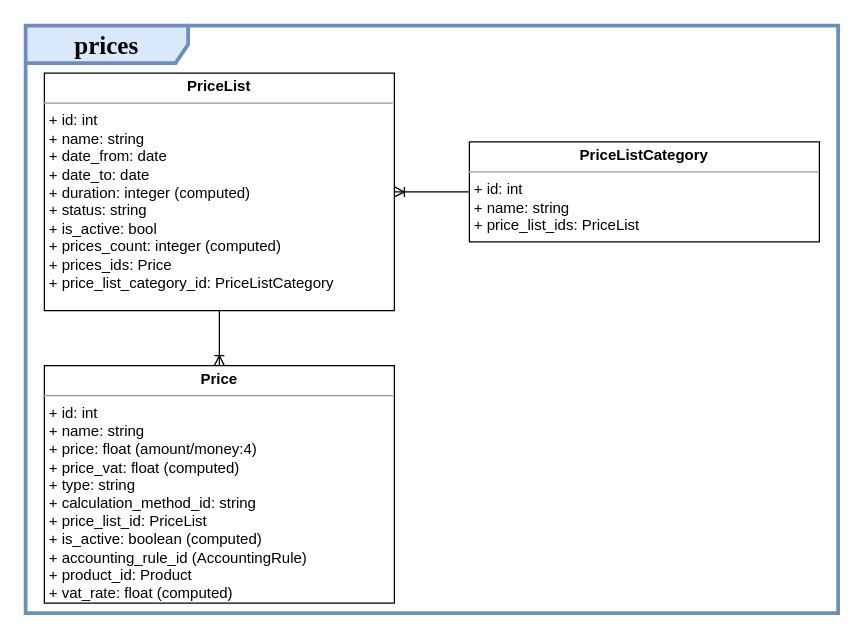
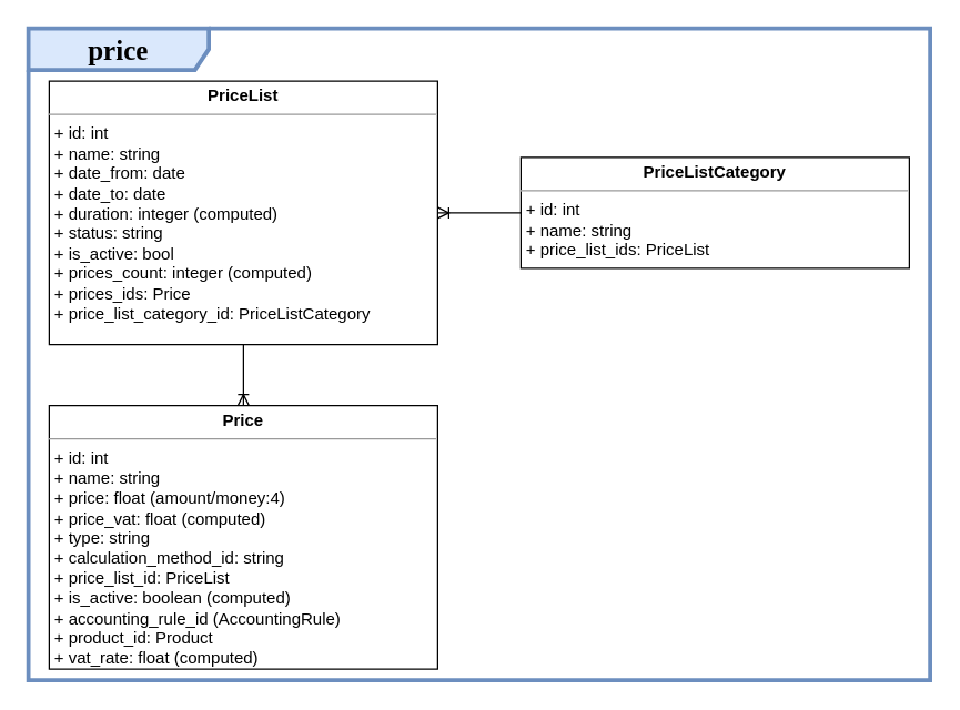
  <mxCell id="0" />
  <mxCell id="1" parent="0" />
- <mxCell id="2" value="&lt;font style=&quot;font-size: 20px;&quot;&gt;&lt;b&gt;prices&lt;/b&gt;&lt;/font&gt;" style="shape=umlFrame;whiteSpace=wrap;html=1;rounded=0;shadow=0;comic=0;labelBackgroundColor=none;strokeWidth=3;fontFamily=Verdana;fontSize=10;align=center;width=130;height=30;fillColor=#dae8fc;strokeColor=#6C8EBF;" parent="1" vertex="1"><mxGeometry x="20" y="20" width="650" height="470" as="geometry" /></mxCell>
+ <mxCell id="2" value="&lt;font style=&quot;font-size: 20px;&quot;&gt;&lt;b&gt;price&lt;/b&gt;&lt;/font&gt;" style="shape=umlFrame;whiteSpace=wrap;html=1;rounded=0;shadow=0;comic=0;labelBackgroundColor=none;strokeWidth=3;fontFamily=Verdana;fontSize=10;align=center;width=130;height=30;fillColor=#dae8fc;strokeColor=#6C8EBF;" parent="1" vertex="1"><mxGeometry x="20" y="20" width="650" height="470" as="geometry" /></mxCell>
  <mxCell id="3" value="&lt;p style=&quot;margin: 0px ; margin-top: 4px ; text-align: center&quot;&gt;&lt;b&gt;Price&lt;/b&gt;&lt;/p&gt;&lt;hr size=&quot;1&quot;&gt;&lt;p style=&quot;margin: 0px ; margin-left: 4px&quot;&gt;+ id: int&lt;/p&gt;&lt;p style=&quot;margin: 0px ; margin-left: 4px&quot;&gt;+ name: string&lt;/p&gt;&lt;p style=&quot;margin: 0px ; margin-left: 4px&quot;&gt;+ price: float (amount/money:4)&lt;/p&gt;&lt;p style=&quot;margin: 0px ; margin-left: 4px&quot;&gt;+ price_vat: float (computed)&lt;/p&gt;&lt;p style=&quot;margin: 0px ; margin-left: 4px&quot;&gt;+ type: string&lt;/p&gt;&lt;p style=&quot;margin: 0px ; margin-left: 4px&quot;&gt;+ calculation_method_id: string&lt;/p&gt;&lt;p style=&quot;margin: 0px ; margin-left: 4px&quot;&gt;+ price_list_id: PriceList&lt;/p&gt;&lt;p style=&quot;margin: 0px ; margin-left: 4px&quot;&gt;+ is_active: boolean (computed)&lt;/p&gt;&lt;p style=&quot;margin: 0px ; margin-left: 4px&quot;&gt;+ accounting_rule_id (AccountingRule)&lt;/p&gt;&lt;p style=&quot;margin: 0px ; margin-left: 4px&quot;&gt;+ product_id: Product&lt;/p&gt;&lt;p style=&quot;margin: 0px ; margin-left: 4px&quot;&gt;+ vat_rate: float (computed)&lt;/p&gt;&lt;p style=&quot;margin: 0px ; margin-left: 4px&quot;&gt;&lt;br&gt;&lt;/p&gt;&lt;p style=&quot;margin: 0px ; margin-left: 4px&quot;&gt;&lt;br&gt;&lt;/p&gt;&lt;p style=&quot;margin: 0px ; margin-left: 4px&quot;&gt;&lt;br&gt;&lt;/p&gt;&lt;p style=&quot;margin: 0px ; margin-left: 4px&quot;&gt;&lt;br&gt;&lt;/p&gt;&lt;p style=&quot;margin: 0px 0px 0px 4px;&quot;&gt;&lt;br&gt;&lt;/p&gt;&lt;p style=&quot;margin: 0px 0px 0px 4px;&quot;&gt;&lt;br&gt;&lt;/p&gt;&lt;p style=&quot;margin: 0px 0px 0px 4px;&quot;&gt;&lt;br&gt;&lt;/p&gt;&lt;p style=&quot;margin: 0px 0px 0px 4px;&quot;&gt;&lt;br&gt;&lt;/p&gt;&lt;p style=&quot;margin: 0px 0px 0px 4px;&quot;&gt;&lt;br&gt;&lt;/p&gt;" style="verticalAlign=top;align=left;overflow=fill;fontSize=12;fontFamily=Helvetica;html=1;rounded=0;shadow=0;comic=0;labelBackgroundColor=none;strokeWidth=1" parent="1" vertex="1"><mxGeometry x="35" y="292" width="280" height="190" as="geometry" /></mxCell>
  <mxCell id="4" style="edgeStyle=orthogonalEdgeStyle;rounded=0;orthogonalLoop=1;jettySize=auto;html=1;entryX=0.5;entryY=0;entryDx=0;entryDy=0;startArrow=none;startFill=0;endArrow=ERoneToMany;endFill=0;" parent="1" source="5" target="3" edge="1"><mxGeometry relative="1" as="geometry" /></mxCell>
  <mxCell id="5" value="&lt;p style=&quot;margin: 0px ; margin-top: 4px ; text-align: center&quot;&gt;&lt;b&gt;PriceList&lt;/b&gt;&lt;/p&gt;&lt;hr size=&quot;1&quot;&gt;&lt;p style=&quot;margin: 0px ; margin-left: 4px&quot;&gt;+ id: int&lt;/p&gt;&lt;p style=&quot;margin: 0px ; margin-left: 4px&quot;&gt;+ name: string&lt;/p&gt;&lt;p style=&quot;margin: 0px ; margin-left: 4px&quot;&gt;+ date_from: date&lt;/p&gt;&lt;p style=&quot;margin: 0px ; margin-left: 4px&quot;&gt;+ date_to: date&lt;/p&gt;&lt;p style=&quot;margin: 0px ; margin-left: 4px&quot;&gt;+ duration: integer (computed)&lt;/p&gt;&lt;p style=&quot;margin: 0px ; margin-left: 4px&quot;&gt;+ status: string&lt;/p&gt;&lt;p style=&quot;margin: 0px ; margin-left: 4px&quot;&gt;+ is_active: bool&lt;/p&gt;&lt;p style=&quot;margin: 0px ; margin-left: 4px&quot;&gt;+ prices_count: integer (computed)&lt;/p&gt;&lt;p style=&quot;margin: 0px ; margin-left: 4px&quot;&gt;+ prices_ids: Price&lt;/p&gt;&lt;p style=&quot;margin: 0px ; margin-left: 4px&quot;&gt;+ price_list_category_id: PriceListCategory&lt;/p&gt;&lt;p style=&quot;margin: 0px ; margin-left: 4px&quot;&gt;&lt;br&gt;&lt;/p&gt;&lt;p style=&quot;margin: 0px ; margin-left: 4px&quot;&gt;&lt;br&gt;&lt;/p&gt;&lt;p style=&quot;margin: 0px ; margin-left: 4px&quot;&gt;&lt;br&gt;&lt;/p&gt;&lt;p style=&quot;margin: 0px ; margin-left: 4px&quot;&gt;&lt;br&gt;&lt;/p&gt;&lt;p style=&quot;margin: 0px 0px 0px 4px;&quot;&gt;&lt;br&gt;&lt;/p&gt;&lt;p style=&quot;margin: 0px 0px 0px 4px;&quot;&gt;&lt;br&gt;&lt;/p&gt;&lt;p style=&quot;margin: 0px 0px 0px 4px;&quot;&gt;&lt;br&gt;&lt;/p&gt;&lt;p style=&quot;margin: 0px 0px 0px 4px;&quot;&gt;&lt;br&gt;&lt;/p&gt;&lt;p style=&quot;margin: 0px 0px 0px 4px;&quot;&gt;&lt;br&gt;&lt;/p&gt;" style="verticalAlign=top;align=left;overflow=fill;fontSize=12;fontFamily=Helvetica;html=1;rounded=0;shadow=0;comic=0;labelBackgroundColor=none;strokeWidth=1" parent="1" vertex="1"><mxGeometry x="35" y="58" width="280" height="190" as="geometry" /></mxCell>
  <mxCell id="6" style="edgeStyle=orthogonalEdgeStyle;rounded=0;orthogonalLoop=1;jettySize=auto;html=1;entryX=1;entryY=0.5;entryDx=0;entryDy=0;startArrow=none;startFill=0;endArrow=ERoneToMany;endFill=0;" parent="1" source="7" target="5" edge="1"><mxGeometry relative="1" as="geometry" /></mxCell>
  <mxCell id="7" value="&lt;p style=&quot;margin: 0px ; margin-top: 4px ; text-align: center&quot;&gt;&lt;b&gt;PriceListCategory&lt;/b&gt;&lt;/p&gt;&lt;hr size=&quot;1&quot;&gt;&lt;p style=&quot;margin: 0px ; margin-left: 4px&quot;&gt;+ id: int&lt;/p&gt;&lt;p style=&quot;margin: 0px ; margin-left: 4px&quot;&gt;+ name: string&lt;/p&gt;&lt;p style=&quot;margin: 0px ; margin-left: 4px&quot;&gt;+ price_list_ids: PriceList&lt;/p&gt;&lt;p style=&quot;margin: 0px ; margin-left: 4px&quot;&gt;&lt;br&gt;&lt;/p&gt;&lt;p style=&quot;margin: 0px ; margin-left: 4px&quot;&gt;&lt;br&gt;&lt;/p&gt;&lt;p style=&quot;margin: 0px ; margin-left: 4px&quot;&gt;&lt;br&gt;&lt;/p&gt;&lt;p style=&quot;margin: 0px ; margin-left: 4px&quot;&gt;&lt;br&gt;&lt;/p&gt;&lt;p style=&quot;margin: 0px 0px 0px 4px;&quot;&gt;&lt;br&gt;&lt;/p&gt;&lt;p style=&quot;margin: 0px 0px 0px 4px;&quot;&gt;&lt;br&gt;&lt;/p&gt;&lt;p style=&quot;margin: 0px 0px 0px 4px;&quot;&gt;&lt;br&gt;&lt;/p&gt;&lt;p style=&quot;margin: 0px 0px 0px 4px;&quot;&gt;&lt;br&gt;&lt;/p&gt;&lt;p style=&quot;margin: 0px 0px 0px 4px;&quot;&gt;&lt;br&gt;&lt;/p&gt;" style="verticalAlign=top;align=left;overflow=fill;fontSize=12;fontFamily=Helvetica;html=1;rounded=0;shadow=0;comic=0;labelBackgroundColor=none;strokeWidth=1" parent="1" vertex="1"><mxGeometry x="375" y="113" width="280" height="80" as="geometry" /></mxCell>
